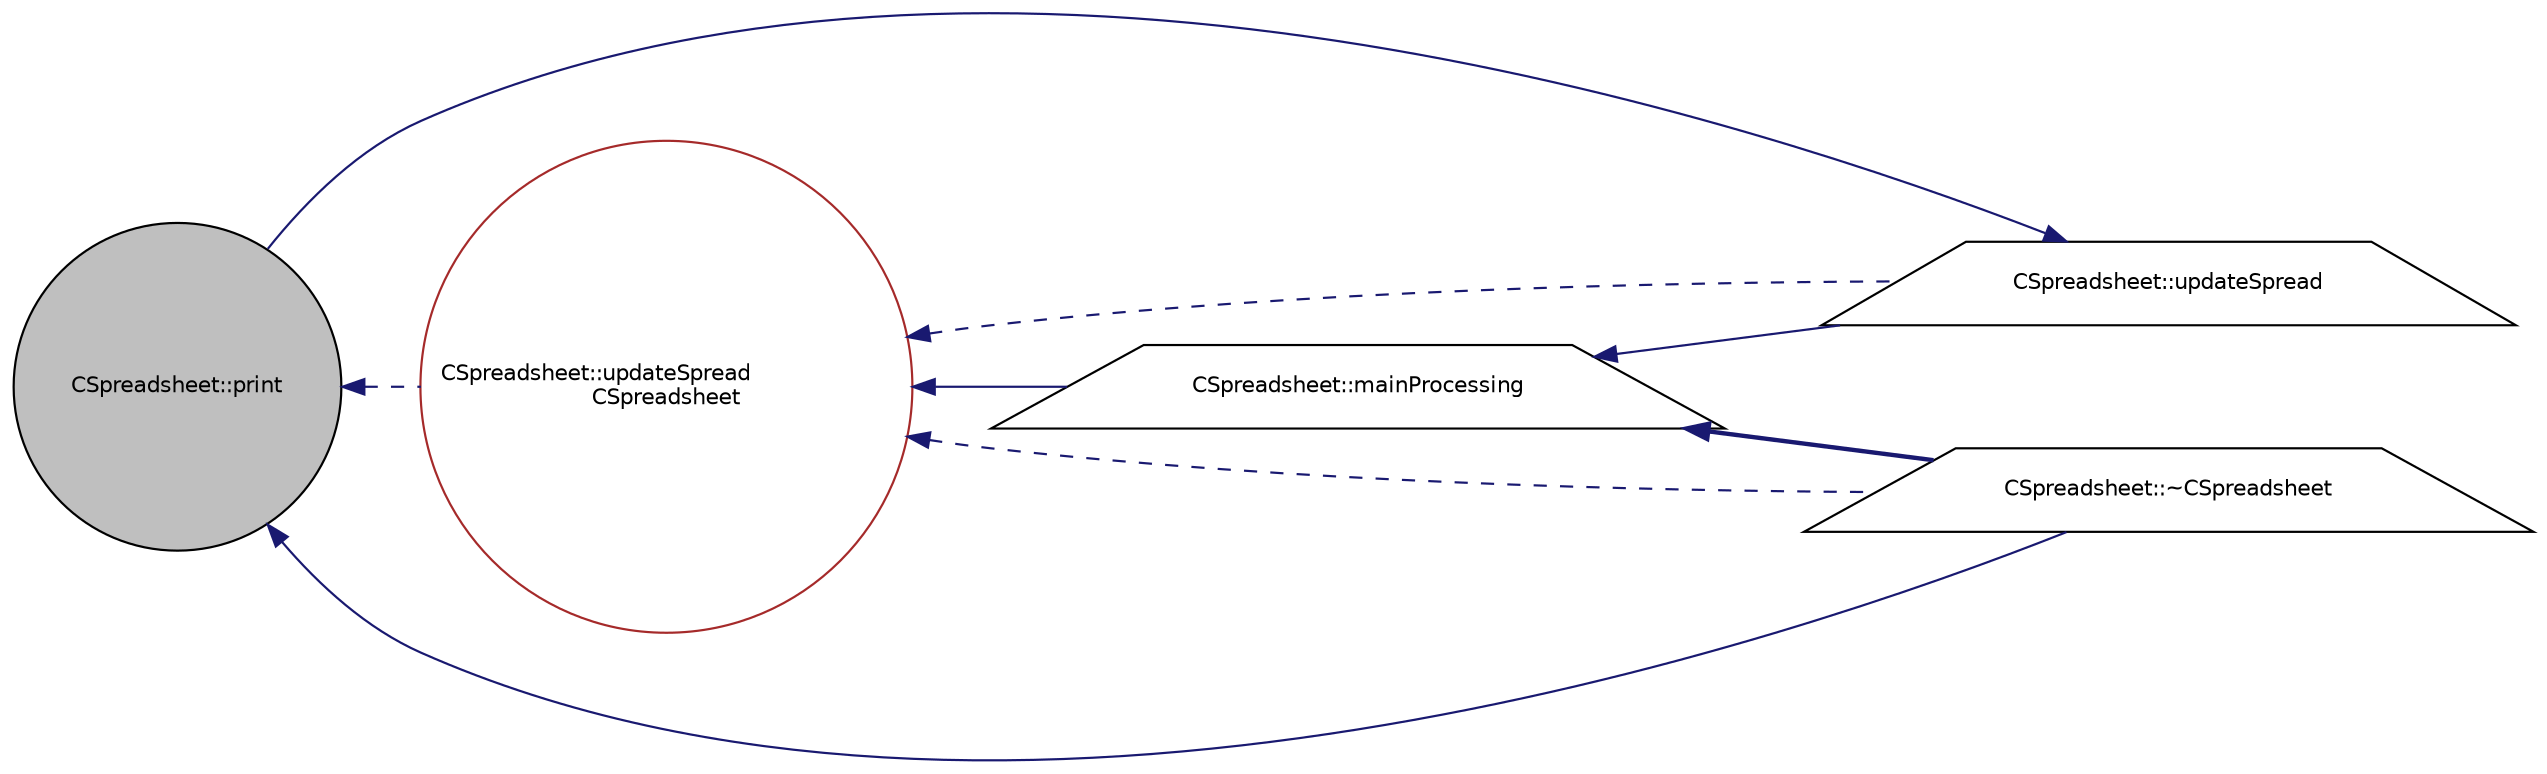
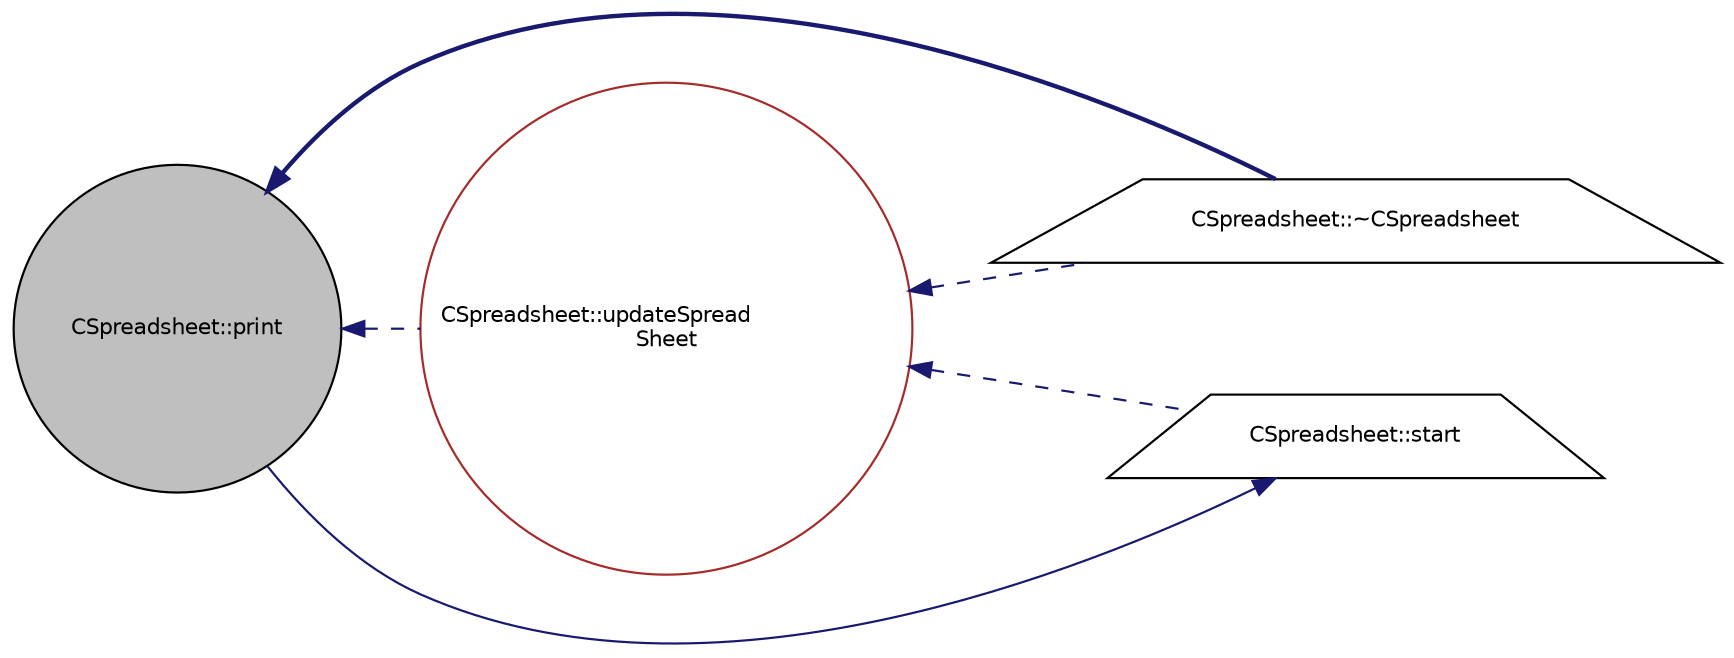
  digraph {
    rankdir=LR
    node [color=black fillcolor=white fontname=Helvetica fontsize=10 shape=trapezium style=filled]
    edge [color=midnightblue dir=back fontname=Helvetica fontsize=10 labelfontname=Helvetica labelfontsize=10 style=dashed]
    n1 [fillcolor=grey75 fontcolor=black height=0.2 label="CSpreadsheet::print" shape=circle width=0.4]
-   n2 [color=brown height=0.2 label="CSpreadsheet::updateSpread\lCSpreadsheet" shape=circle width=0.4]
+   n2 [color=brown height=0.2 label="CSpreadsheet::updateSpread\lSheet" shape=circle width=0.4]
    n3 [height=0.2 label="CSpreadsheet::~CSpreadsheet" width=0.4]
-   n4 [height=0.2 label="CSpreadsheet::updateSpread" width=0.4]
-   n5 [height=0.2 label="CSpreadsheet::mainProcessing" width=0.4]
+   n4 [height=0.2 label="CSpreadsheet::start" width=0.4]
    n1 -> n2
-   n1 -> n3 [style=solid]
+   n1 -> n3 [style=bold]
    n2 -> n3
    n2 -> n4
-   n2 -> n5 [style=solid]
    n4 -> n1 [style=solid]
-   n5 -> n3 [style=bold]
-   n5 -> n4 [style=solid]
  }
